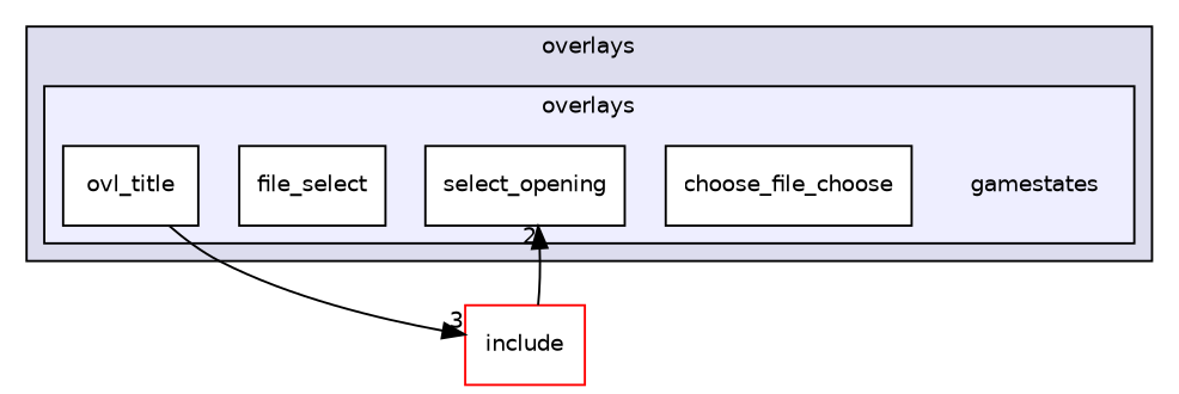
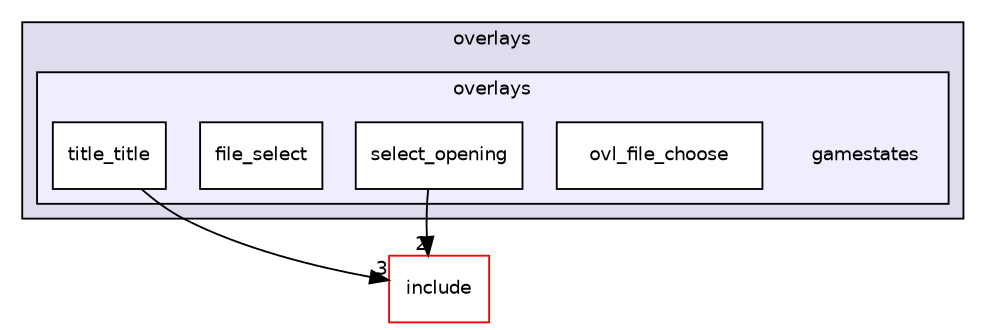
  digraph {
    compound=true
    node [fontname=Helvetica fontsize=10 shape=box color=black fillcolor=white style=filled]
    edge [labeldistance=1.5 labelfontname=Helvetica labelfontsize=10]
    n1 [label=gamestates shape=plaintext color="" fillcolor="" style=""]
-   n2 [label=choose_file_choose]
+   n2 [label=ovl_file_choose]
    n3 [label=select_opening]
    n4 [label=file_select]
-   n5 [label=ovl_title]
+   n5 [label=title_title]
    n6 [color=red label=include]
    subgraph cluster_1 {
      bgcolor="#ddddee"
      fontname=Helvetica
      fontsize=10
      label=overlays
      pencolor=black
      subgraph cluster_2 {
        bgcolor="#eeeeff"
        fontname=Helvetica
        fontsize=10
        label=overlays
        pencolor=black
        n1
        n2
        n3
        n4
        n5
      }
    }
-   n6 -> n3 [headlabel=2]
+   n3 -> n6 [headlabel=2]
    n5 -> n6 [headlabel=3]
  }
